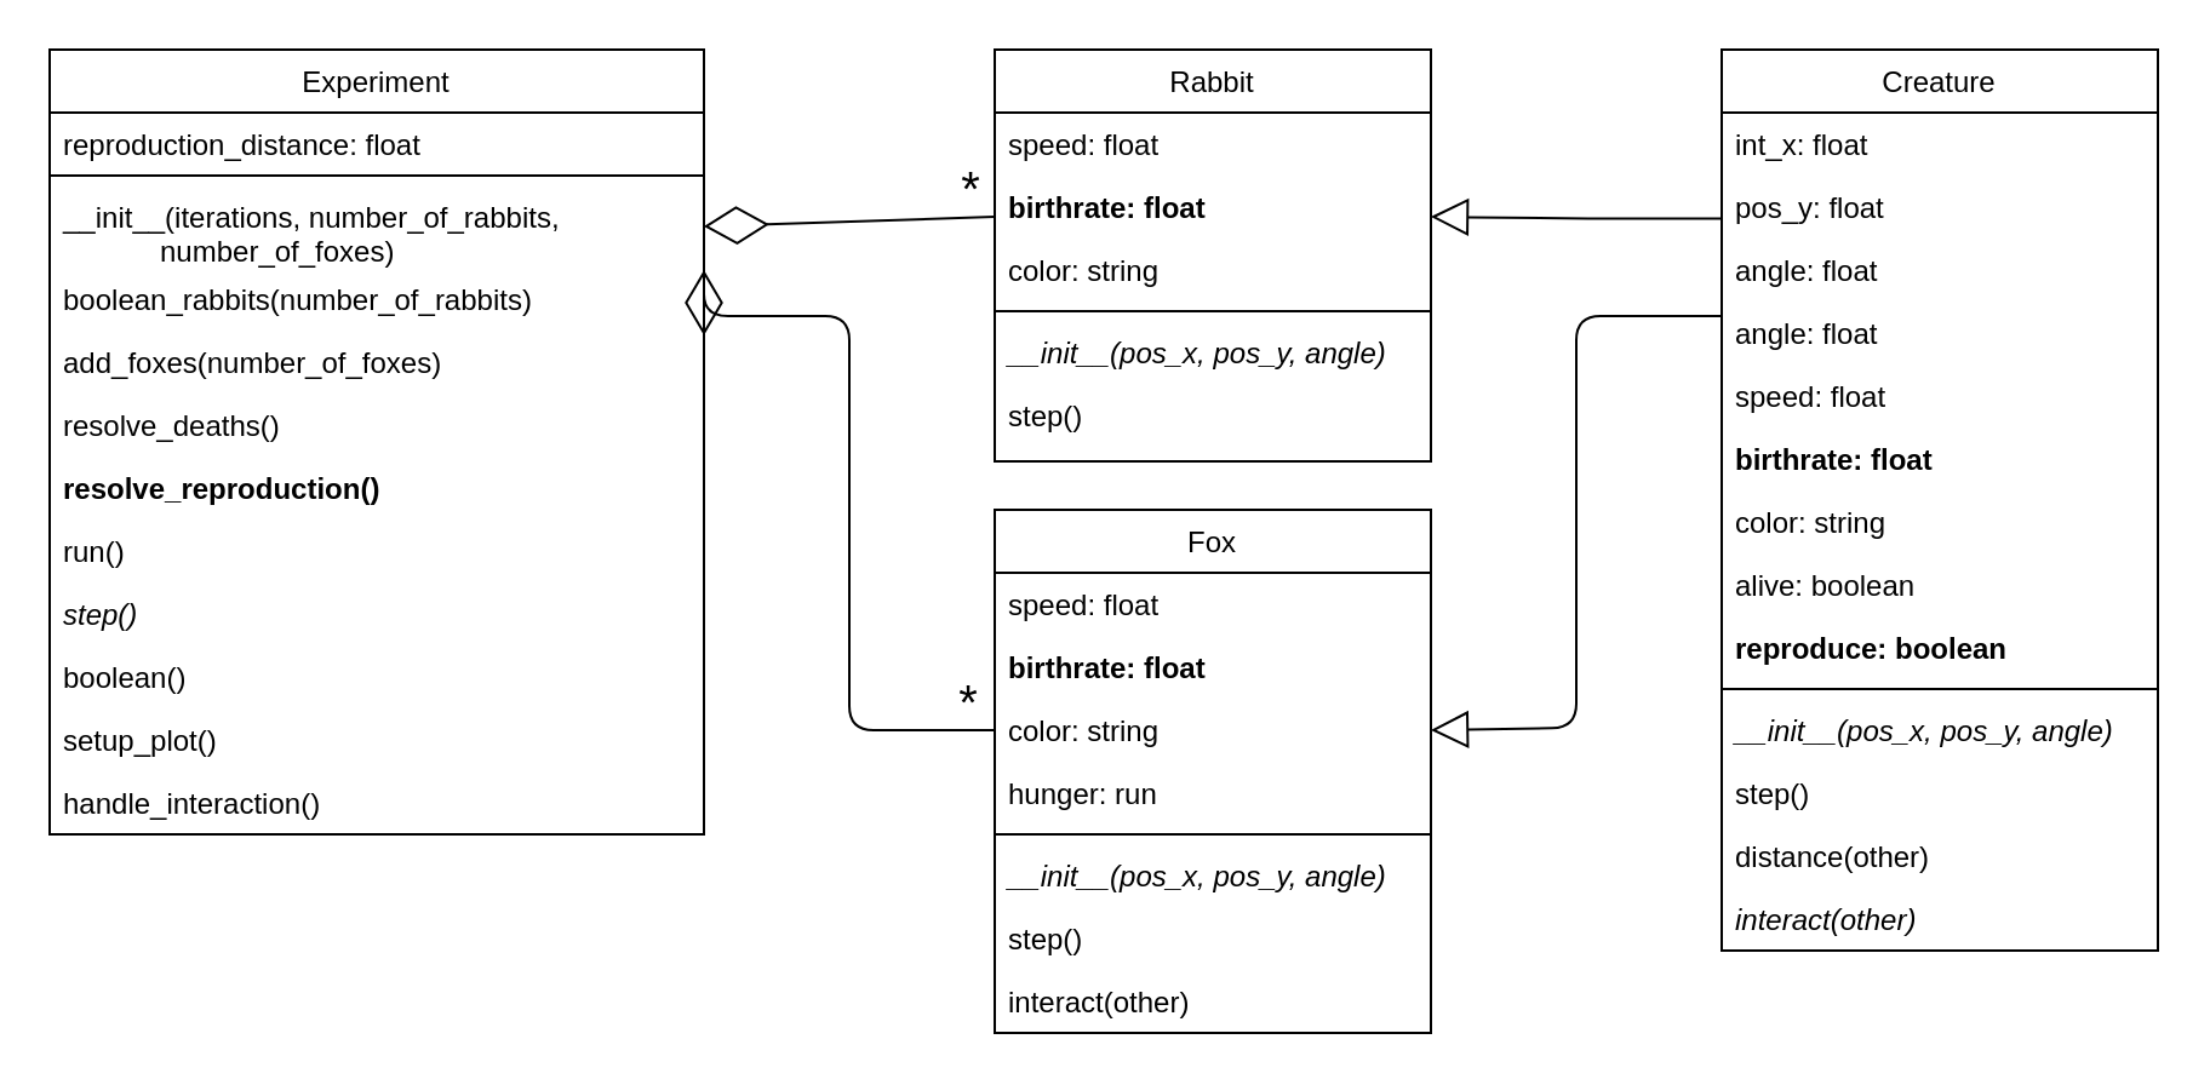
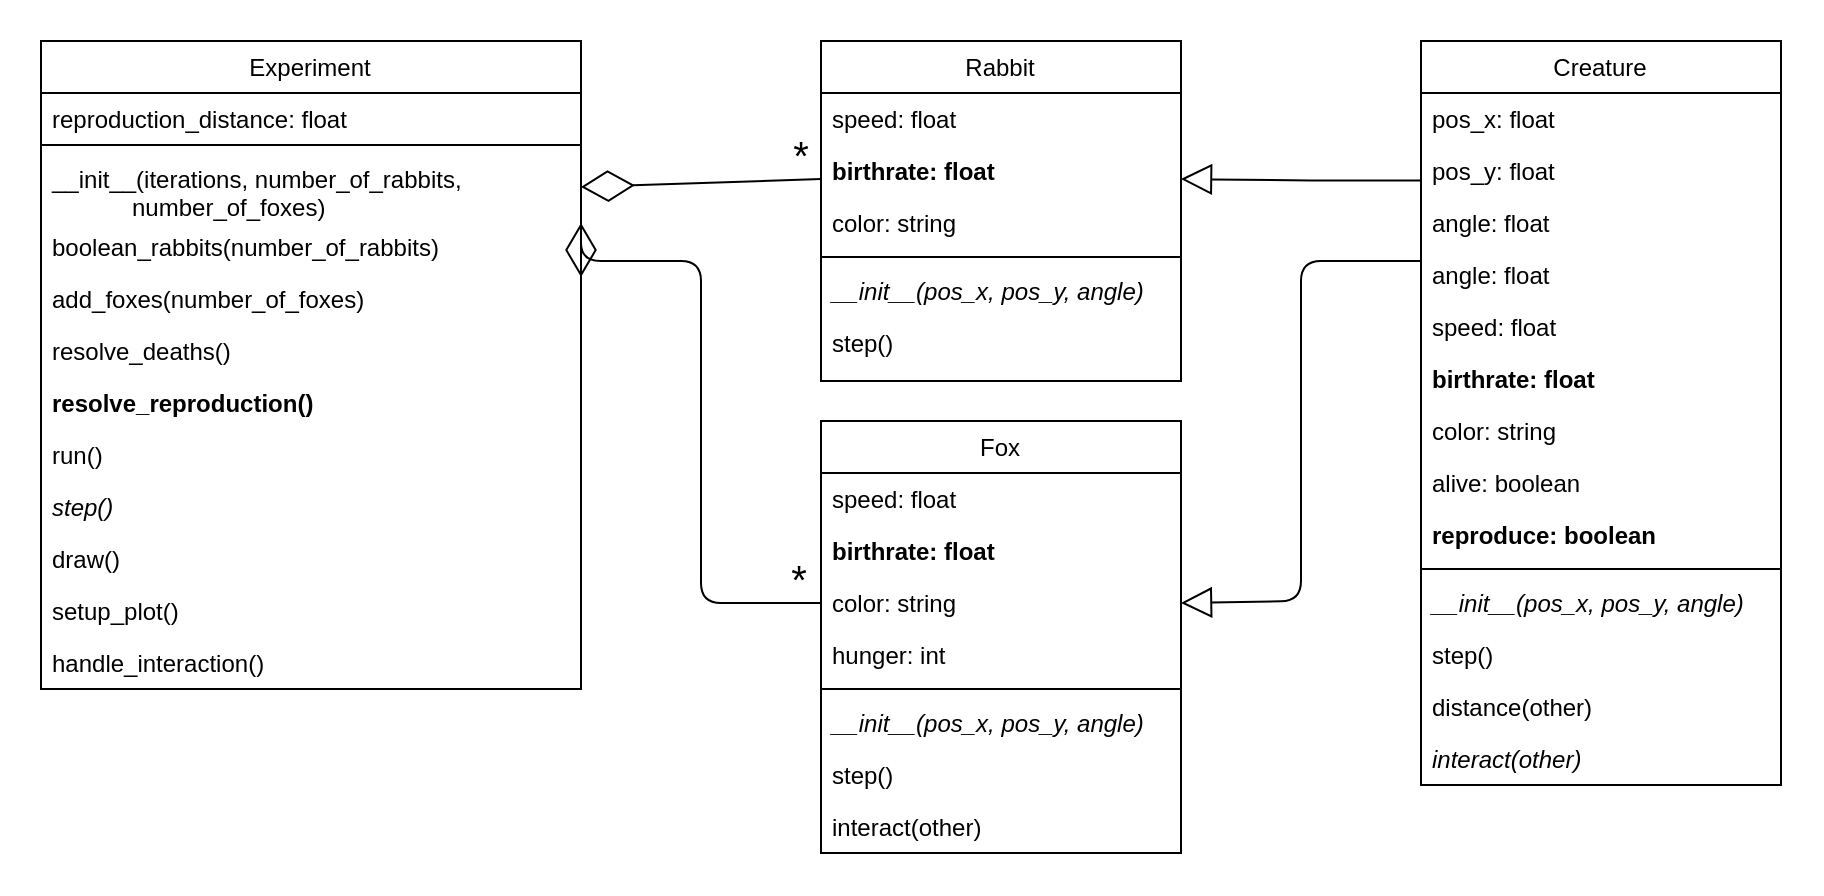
  <mxCell id="0" />
  <mxCell id="1" parent="0" />
  <mxCell id="2" value="Experiment" style="swimlane;fontStyle=0;align=center;verticalAlign=top;childLayout=stackLayout;horizontal=1;startSize=26;horizontalStack=0;resizeParent=1;resizeLast=0;collapsible=1;marginBottom=0;rounded=0;shadow=0;strokeWidth=1;" parent="1" vertex="1"><mxGeometry x="20" y="20" width="270" height="324" as="geometry"><mxRectangle x="230" y="140" width="160" height="26" as="alternateBounds" /></mxGeometry></mxCell>
  <mxCell id="3" value="reproduction_distance: float" style="text;align=left;verticalAlign=top;spacingLeft=4;spacingRight=4;overflow=hidden;rotatable=0;points=[[0,0.5],[1,0.5]];portConstraint=eastwest;" parent="2" vertex="1"><mxGeometry y="26" width="270" height="22" as="geometry" /></mxCell>
  <mxCell id="4" value="" style="line;html=1;strokeWidth=1;align=left;verticalAlign=middle;spacingTop=-1;spacingLeft=3;spacingRight=3;rotatable=0;labelPosition=right;points=[];portConstraint=eastwest;" parent="2" vertex="1"><mxGeometry y="48" width="270" height="8" as="geometry" /></mxCell>
  <mxCell id="5" value="__init__(iterations, number_of_rabbits, &#10;            number_of_foxes)" style="text;align=left;verticalAlign=top;spacingLeft=4;spacingRight=4;overflow=hidden;rotatable=0;points=[[0,0.5],[1,0.5]];portConstraint=eastwest;fontStyle=0" parent="2" vertex="1"><mxGeometry y="56" width="270" height="34" as="geometry" /></mxCell>
  <mxCell id="6" value="boolean_rabbits(number_of_rabbits)" style="text;align=left;verticalAlign=top;spacingLeft=4;spacingRight=4;overflow=hidden;rotatable=0;points=[[0,0.5],[1,0.5]];portConstraint=eastwest;" parent="2" vertex="1"><mxGeometry y="90" width="270" height="26" as="geometry" /></mxCell>
  <mxCell id="7" value="add_foxes(number_of_foxes)" style="text;align=left;verticalAlign=top;spacingLeft=4;spacingRight=4;overflow=hidden;rotatable=0;points=[[0,0.5],[1,0.5]];portConstraint=eastwest;" parent="2" vertex="1"><mxGeometry y="116" width="270" height="26" as="geometry" /></mxCell>
  <mxCell id="8" value="resolve_deaths()" style="text;align=left;verticalAlign=top;spacingLeft=4;spacingRight=4;overflow=hidden;rotatable=0;points=[[0,0.5],[1,0.5]];portConstraint=eastwest;" parent="2" vertex="1"><mxGeometry y="142" width="270" height="26" as="geometry" /></mxCell>
  <mxCell id="9" value="resolve_reproduction()" style="text;align=left;verticalAlign=top;spacingLeft=4;spacingRight=4;overflow=hidden;rotatable=0;points=[[0,0.5],[1,0.5]];portConstraint=eastwest;fontStyle=1" parent="2" vertex="1"><mxGeometry y="168" width="270" height="26" as="geometry" /></mxCell>
  <mxCell id="10" value="run()" style="text;align=left;verticalAlign=top;spacingLeft=4;spacingRight=4;overflow=hidden;rotatable=0;points=[[0,0.5],[1,0.5]];portConstraint=eastwest;" parent="2" vertex="1"><mxGeometry y="194" width="270" height="26" as="geometry" /></mxCell>
  <mxCell id="11" value="step()" style="text;align=left;verticalAlign=top;spacingLeft=4;spacingRight=4;overflow=hidden;rotatable=0;points=[[0,0.5],[1,0.5]];portConstraint=eastwest;fontStyle=2" parent="2" vertex="1"><mxGeometry y="220" width="270" height="26" as="geometry" /></mxCell>
- <mxCell id="12" value="boolean()" style="text;align=left;verticalAlign=top;spacingLeft=4;spacingRight=4;overflow=hidden;rotatable=0;points=[[0,0.5],[1,0.5]];portConstraint=eastwest;" parent="2" vertex="1"><mxGeometry y="246" width="270" height="26" as="geometry" /></mxCell>
+ <mxCell id="12" value="draw()" style="text;align=left;verticalAlign=top;spacingLeft=4;spacingRight=4;overflow=hidden;rotatable=0;points=[[0,0.5],[1,0.5]];portConstraint=eastwest;" parent="2" vertex="1"><mxGeometry y="246" width="270" height="26" as="geometry" /></mxCell>
  <mxCell id="13" value="setup_plot()" style="text;align=left;verticalAlign=top;spacingLeft=4;spacingRight=4;overflow=hidden;rotatable=0;points=[[0,0.5],[1,0.5]];portConstraint=eastwest;" parent="2" vertex="1"><mxGeometry y="272" width="270" height="26" as="geometry" /></mxCell>
  <mxCell id="14" value="handle_interaction()" style="text;align=left;verticalAlign=top;spacingLeft=4;spacingRight=4;overflow=hidden;rotatable=0;points=[[0,0.5],[1,0.5]];portConstraint=eastwest;" parent="2" vertex="1"><mxGeometry y="298" width="270" height="26" as="geometry" /></mxCell>
  <mxCell id="15" value="Fox" style="swimlane;fontStyle=0;align=center;verticalAlign=top;childLayout=stackLayout;horizontal=1;startSize=26;horizontalStack=0;resizeParent=1;resizeLast=0;collapsible=1;marginBottom=0;rounded=0;shadow=0;strokeWidth=1;" parent="1" vertex="1"><mxGeometry x="410" y="210" width="180" height="216" as="geometry"><mxRectangle x="350" y="130" width="160" height="26" as="alternateBounds" /></mxGeometry></mxCell>
  <mxCell id="16" value="speed: float" style="text;align=left;verticalAlign=top;spacingLeft=4;spacingRight=4;overflow=hidden;rotatable=0;points=[[0,0.5],[1,0.5]];portConstraint=eastwest;" parent="15" vertex="1"><mxGeometry y="26" width="180" height="26" as="geometry" /></mxCell>
  <mxCell id="17" value="birthrate: float" style="text;align=left;verticalAlign=top;spacingLeft=4;spacingRight=4;overflow=hidden;rotatable=0;points=[[0,0.5],[1,0.5]];portConstraint=eastwest;rounded=0;shadow=0;html=0;fontStyle=1" parent="15" vertex="1"><mxGeometry y="52" width="180" height="26" as="geometry" /></mxCell>
  <mxCell id="18" value="color: string" style="text;align=left;verticalAlign=top;spacingLeft=4;spacingRight=4;overflow=hidden;rotatable=0;points=[[0,0.5],[1,0.5]];portConstraint=eastwest;rounded=0;shadow=0;html=0;" parent="15" vertex="1"><mxGeometry y="78" width="180" height="26" as="geometry" /></mxCell>
- <mxCell id="19" value="hunger: run" style="text;align=left;verticalAlign=top;spacingLeft=4;spacingRight=4;overflow=hidden;rotatable=0;points=[[0,0.5],[1,0.5]];portConstraint=eastwest;rounded=0;shadow=0;html=0;" parent="15" vertex="1"><mxGeometry y="104" width="180" height="26" as="geometry" /></mxCell>
+ <mxCell id="19" value="hunger: int" style="text;align=left;verticalAlign=top;spacingLeft=4;spacingRight=4;overflow=hidden;rotatable=0;points=[[0,0.5],[1,0.5]];portConstraint=eastwest;rounded=0;shadow=0;html=0;" parent="15" vertex="1"><mxGeometry y="104" width="180" height="26" as="geometry" /></mxCell>
  <mxCell id="20" value="" style="line;html=1;strokeWidth=1;align=left;verticalAlign=middle;spacingTop=-1;spacingLeft=3;spacingRight=3;rotatable=0;labelPosition=right;points=[];portConstraint=eastwest;" parent="15" vertex="1"><mxGeometry y="130" width="180" height="8" as="geometry" /></mxCell>
  <mxCell id="21" value="__init__(pos_x, pos_y, angle)" style="text;align=left;verticalAlign=top;spacingLeft=4;spacingRight=4;overflow=hidden;rotatable=0;points=[[0,0.5],[1,0.5]];portConstraint=eastwest;fontStyle=2" parent="15" vertex="1"><mxGeometry y="138" width="180" height="26" as="geometry" /></mxCell>
  <mxCell id="22" value="step()" style="text;align=left;verticalAlign=top;spacingLeft=4;spacingRight=4;overflow=hidden;rotatable=0;points=[[0,0.5],[1,0.5]];portConstraint=eastwest;" parent="15" vertex="1"><mxGeometry y="164" width="180" height="26" as="geometry" /></mxCell>
  <mxCell id="23" value="interact(other)" style="text;align=left;verticalAlign=top;spacingLeft=4;spacingRight=4;overflow=hidden;rotatable=0;points=[[0,0.5],[1,0.5]];portConstraint=eastwest;" parent="15" vertex="1"><mxGeometry y="190" width="180" height="26" as="geometry" /></mxCell>
  <mxCell id="24" value="" style="endArrow=diamondThin;endFill=0;endSize=24;html=1;exitX=0;exitY=0.5;exitDx=0;exitDy=0;entryX=1;entryY=0.077;entryDx=0;entryDy=0;entryPerimeter=0;edgeStyle=orthogonalEdgeStyle;" parent="1" source="18" target="7" edge="1"><mxGeometry width="160" relative="1" as="geometry"><mxPoint x="548" y="237.5" as="sourcePoint" /><mxPoint x="264" y="150" as="targetPoint" /><Array as="points"><mxPoint x="350" y="301" /><mxPoint x="350" y="130" /></Array></mxGeometry></mxCell>
  <mxCell id="25" value="*" style="edgeLabel;html=1;align=center;verticalAlign=middle;resizable=0;points=[];fontSize=20;labelBackgroundColor=none;" parent="24" vertex="1" connectable="0"><mxGeometry x="-0.62" y="-2" relative="1" as="geometry"><mxPoint x="45" y="-11" as="offset" /></mxGeometry></mxCell>
  <mxCell id="26" value="Rabbit" style="swimlane;fontStyle=0;align=center;verticalAlign=top;childLayout=stackLayout;horizontal=1;startSize=26;horizontalStack=0;resizeParent=1;resizeLast=0;collapsible=1;marginBottom=0;rounded=0;shadow=0;strokeWidth=1;" parent="1" vertex="1"><mxGeometry x="410" y="20" width="180" height="170" as="geometry"><mxRectangle x="350" y="130" width="160" height="26" as="alternateBounds" /></mxGeometry></mxCell>
  <mxCell id="27" value="speed: float" style="text;align=left;verticalAlign=top;spacingLeft=4;spacingRight=4;overflow=hidden;rotatable=0;points=[[0,0.5],[1,0.5]];portConstraint=eastwest;" parent="26" vertex="1"><mxGeometry y="26" width="180" height="26" as="geometry" /></mxCell>
  <mxCell id="28" value="birthrate: float" style="text;align=left;verticalAlign=top;spacingLeft=4;spacingRight=4;overflow=hidden;rotatable=0;points=[[0,0.5],[1,0.5]];portConstraint=eastwest;rounded=0;shadow=0;html=0;fontStyle=1" parent="26" vertex="1"><mxGeometry y="52" width="180" height="26" as="geometry" /></mxCell>
  <mxCell id="29" value="color: string" style="text;align=left;verticalAlign=top;spacingLeft=4;spacingRight=4;overflow=hidden;rotatable=0;points=[[0,0.5],[1,0.5]];portConstraint=eastwest;rounded=0;shadow=0;html=0;" parent="26" vertex="1"><mxGeometry y="78" width="180" height="26" as="geometry" /></mxCell>
  <mxCell id="30" value="" style="line;html=1;strokeWidth=1;align=left;verticalAlign=middle;spacingTop=-1;spacingLeft=3;spacingRight=3;rotatable=0;labelPosition=right;points=[];portConstraint=eastwest;" parent="26" vertex="1"><mxGeometry y="104" width="180" height="8" as="geometry" /></mxCell>
  <mxCell id="31" value="__init__(pos_x, pos_y, angle)" style="text;align=left;verticalAlign=top;spacingLeft=4;spacingRight=4;overflow=hidden;rotatable=0;points=[[0,0.5],[1,0.5]];portConstraint=eastwest;fontStyle=2" parent="26" vertex="1"><mxGeometry y="112" width="180" height="26" as="geometry" /></mxCell>
  <mxCell id="32" value="step()" style="text;align=left;verticalAlign=top;spacingLeft=4;spacingRight=4;overflow=hidden;rotatable=0;points=[[0,0.5],[1,0.5]];portConstraint=eastwest;" parent="26" vertex="1"><mxGeometry y="138" width="180" height="26" as="geometry" /></mxCell>
  <mxCell id="33" value="" style="endArrow=diamondThin;endFill=0;endSize=24;html=1;entryX=1;entryY=0.5;entryDx=0;entryDy=0;" parent="1" target="5" edge="1"><mxGeometry width="160" relative="1" as="geometry"><mxPoint x="410" y="89" as="sourcePoint" /><mxPoint x="260" y="267" as="targetPoint" /></mxGeometry></mxCell>
  <mxCell id="34" value="*" style="edgeLabel;html=1;align=center;verticalAlign=middle;resizable=0;points=[];fontSize=20;labelBackgroundColor=none;" parent="33" vertex="1" connectable="0"><mxGeometry x="-0.62" y="-2" relative="1" as="geometry"><mxPoint x="13.0" y="-11.0" as="offset" /></mxGeometry></mxCell>
  <mxCell id="35" value="Creature" style="swimlane;fontStyle=0;align=center;verticalAlign=top;childLayout=stackLayout;horizontal=1;startSize=26;horizontalStack=0;resizeParent=1;resizeLast=0;collapsible=1;marginBottom=0;rounded=0;shadow=0;strokeWidth=1;" parent="1" vertex="1"><mxGeometry x="710" y="20" width="180" height="372" as="geometry"><mxRectangle x="350" y="130" width="160" height="26" as="alternateBounds" /></mxGeometry></mxCell>
- <mxCell id="36" value="int_x: float" style="text;align=left;verticalAlign=top;spacingLeft=4;spacingRight=4;overflow=hidden;rotatable=0;points=[[0,0.5],[1,0.5]];portConstraint=eastwest;" parent="35" vertex="1"><mxGeometry y="26" width="180" height="26" as="geometry" /></mxCell>
+ <mxCell id="36" value="pos_x: float" style="text;align=left;verticalAlign=top;spacingLeft=4;spacingRight=4;overflow=hidden;rotatable=0;points=[[0,0.5],[1,0.5]];portConstraint=eastwest;" parent="35" vertex="1"><mxGeometry y="26" width="180" height="26" as="geometry" /></mxCell>
  <mxCell id="37" value="pos_y: float" style="text;align=left;verticalAlign=top;spacingLeft=4;spacingRight=4;overflow=hidden;rotatable=0;points=[[0,0.5],[1,0.5]];portConstraint=eastwest;rounded=0;shadow=0;html=0;" parent="35" vertex="1"><mxGeometry y="52" width="180" height="26" as="geometry" /></mxCell>
  <mxCell id="38" value="angle: float" style="text;align=left;verticalAlign=top;spacingLeft=4;spacingRight=4;overflow=hidden;rotatable=0;points=[[0,0.5],[1,0.5]];portConstraint=eastwest;rounded=0;shadow=0;html=0;" parent="35" vertex="1"><mxGeometry y="78" width="180" height="26" as="geometry" /></mxCell>
  <mxCell id="39" value="angle: float" style="text;align=left;verticalAlign=top;spacingLeft=4;spacingRight=4;overflow=hidden;rotatable=0;points=[[0,0.5],[1,0.5]];portConstraint=eastwest;rounded=0;shadow=0;html=0;" parent="35" vertex="1"><mxGeometry y="104" width="180" height="26" as="geometry" /></mxCell>
  <mxCell id="40" value="speed: float" style="text;align=left;verticalAlign=top;spacingLeft=4;spacingRight=4;overflow=hidden;rotatable=0;points=[[0,0.5],[1,0.5]];portConstraint=eastwest;rounded=0;shadow=0;html=0;" parent="35" vertex="1"><mxGeometry y="130" width="180" height="26" as="geometry" /></mxCell>
  <mxCell id="41" value="birthrate: float" style="text;align=left;verticalAlign=top;spacingLeft=4;spacingRight=4;overflow=hidden;rotatable=0;points=[[0,0.5],[1,0.5]];portConstraint=eastwest;rounded=0;shadow=0;html=0;fontStyle=1" parent="35" vertex="1"><mxGeometry y="156" width="180" height="26" as="geometry" /></mxCell>
  <mxCell id="42" value="color: string" style="text;align=left;verticalAlign=top;spacingLeft=4;spacingRight=4;overflow=hidden;rotatable=0;points=[[0,0.5],[1,0.5]];portConstraint=eastwest;rounded=0;shadow=0;html=0;" parent="35" vertex="1"><mxGeometry y="182" width="180" height="26" as="geometry" /></mxCell>
  <mxCell id="43" value="alive: boolean" style="text;align=left;verticalAlign=top;spacingLeft=4;spacingRight=4;overflow=hidden;rotatable=0;points=[[0,0.5],[1,0.5]];portConstraint=eastwest;rounded=0;shadow=0;html=0;" parent="35" vertex="1"><mxGeometry y="208" width="180" height="26" as="geometry" /></mxCell>
  <mxCell id="44" value="reproduce: boolean" style="text;align=left;verticalAlign=top;spacingLeft=4;spacingRight=4;overflow=hidden;rotatable=0;points=[[0,0.5],[1,0.5]];portConstraint=eastwest;rounded=0;shadow=0;html=0;fontStyle=1" parent="35" vertex="1"><mxGeometry y="234" width="180" height="26" as="geometry" /></mxCell>
  <mxCell id="45" value="" style="line;html=1;strokeWidth=1;align=left;verticalAlign=middle;spacingTop=-1;spacingLeft=3;spacingRight=3;rotatable=0;labelPosition=right;points=[];portConstraint=eastwest;" parent="35" vertex="1"><mxGeometry y="260" width="180" height="8" as="geometry" /></mxCell>
  <mxCell id="46" value="__init__(pos_x, pos_y, angle)" style="text;align=left;verticalAlign=top;spacingLeft=4;spacingRight=4;overflow=hidden;rotatable=0;points=[[0,0.5],[1,0.5]];portConstraint=eastwest;fontStyle=2" parent="35" vertex="1"><mxGeometry y="268" width="180" height="26" as="geometry" /></mxCell>
  <mxCell id="47" value="step()" style="text;align=left;verticalAlign=top;spacingLeft=4;spacingRight=4;overflow=hidden;rotatable=0;points=[[0,0.5],[1,0.5]];portConstraint=eastwest;" parent="35" vertex="1"><mxGeometry y="294" width="180" height="26" as="geometry" /></mxCell>
  <mxCell id="48" value="distance(other)" style="text;align=left;verticalAlign=top;spacingLeft=4;spacingRight=4;overflow=hidden;rotatable=0;points=[[0,0.5],[1,0.5]];portConstraint=eastwest;" parent="35" vertex="1"><mxGeometry y="320" width="180" height="26" as="geometry" /></mxCell>
  <mxCell id="49" value="interact(other)" style="text;align=left;verticalAlign=top;spacingLeft=4;spacingRight=4;overflow=hidden;rotatable=0;points=[[0,0.5],[1,0.5]];portConstraint=eastwest;fontStyle=2" parent="35" vertex="1"><mxGeometry y="346" width="180" height="26" as="geometry" /></mxCell>
  <mxCell id="50" style="edgeStyle=orthogonalEdgeStyle;rounded=0;orthogonalLoop=1;jettySize=auto;html=1;exitX=0.002;exitY=-0.315;exitDx=0;exitDy=0;fontSize=16;endArrow=block;endFill=0;startSize=6;endSize=13;exitPerimeter=0;" parent="1" source="38" edge="1"><mxGeometry relative="1" as="geometry"><mxPoint x="590" y="89" as="targetPoint" /><Array as="points"><mxPoint x="655" y="89" /></Array></mxGeometry></mxCell>
  <mxCell id="51" style="rounded=1;orthogonalLoop=1;jettySize=auto;html=1;fontSize=16;endArrow=block;endFill=0;startSize=6;endSize=13;edgeStyle=orthogonalEdgeStyle;entryX=1;entryY=0.5;entryDx=0;entryDy=0;" parent="1" target="18" edge="1"><mxGeometry relative="1" as="geometry"><mxPoint x="710" y="130" as="sourcePoint" /><mxPoint x="590" y="285" as="targetPoint" /><Array as="points"><mxPoint x="650" y="130" /><mxPoint x="650" y="300" /></Array></mxGeometry></mxCell>
